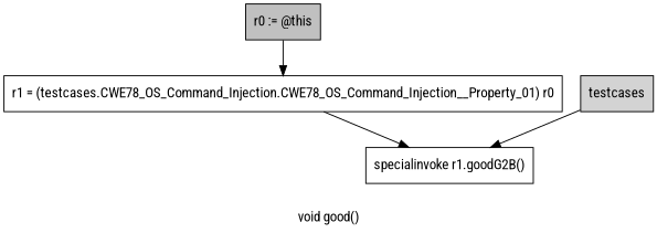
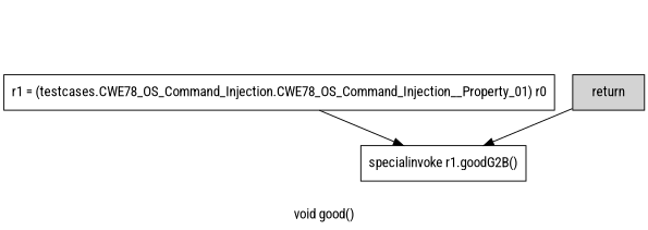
  digraph {
    fontname="Roboto Condensed"
    label="void good()"
    node [fontname="Roboto Condensed" shape=box]
    edge [fontname="Roboto Condensed"]
-   n1 [fillcolor=gray label="r0 := @this" style=filled]
    n2 [label="r1 = (testcases.CWE78_OS_Command_Injection.CWE78_OS_Command_Injection__Property_01) r0"]
    n3 [label="specialinvoke r1.goodG2B()"]
-   n4 [fillcolor=lightgray label=testcases style=filled]
-   n1 -> n2
+   n4 [fillcolor=lightgray label=return style=filled]
    n2 -> n3
    n4 -> n3
  }
